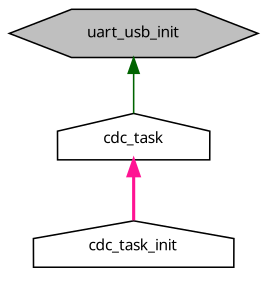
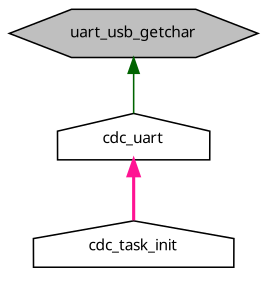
  digraph {
    rankdir=TB
    node [color=black fillcolor=white fontname="FreeSans.ttf" fontsize=10 shape=house style=filled]
    edge [dir=back fontname="FreeSans.ttf" fontsize=10 labelfontname="FreeSans.ttf" labelfontsize=10]
-   n1 [fillcolor=grey75 fontcolor=black height=0.2 label=uart_usb_init shape=hexagon width=0.4]
-   n2 [height=0.2 label=cdc_task width=0.4]
+   n1 [fillcolor=grey75 fontcolor=black height=0.2 label=uart_usb_getchar shape=hexagon width=0.4]
+   n2 [height=0.2 label=cdc_uart width=0.4]
    n3 [height=0.2 label=cdc_task_init width=0.4]
    n1 -> n2 [color=darkgreen style=solid]
    n2 -> n3 [color=deeppink style=bold]
  }
